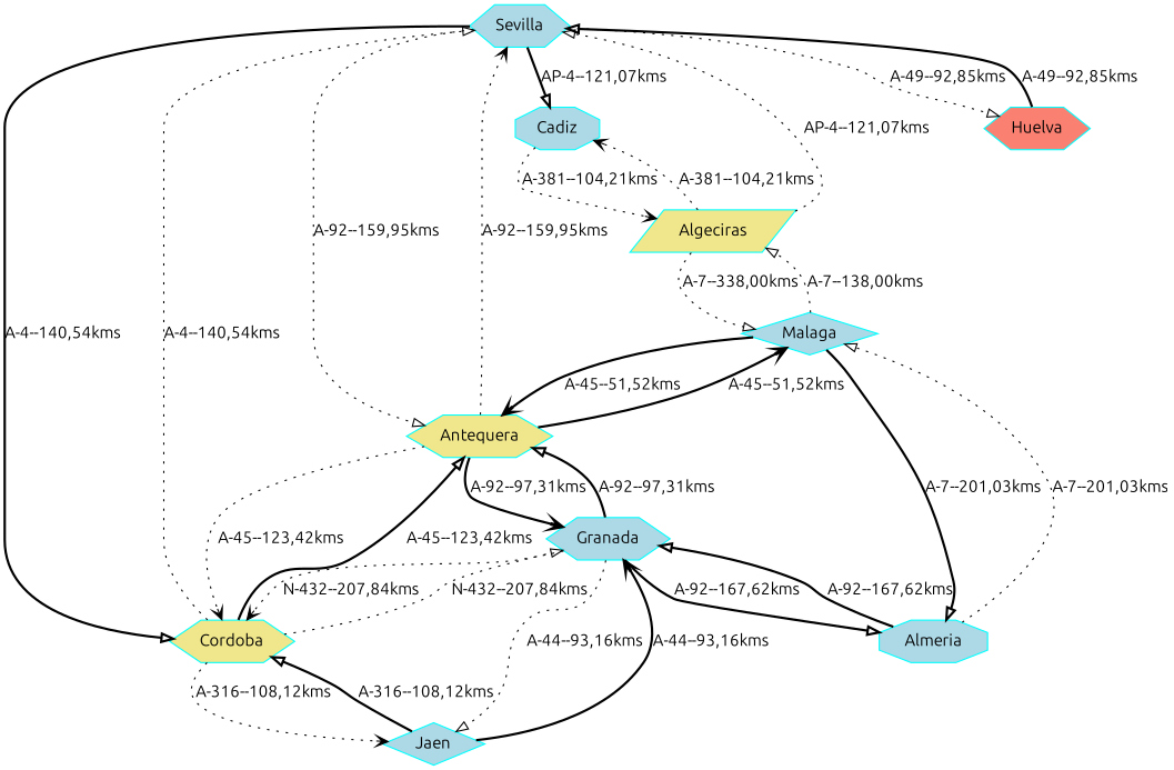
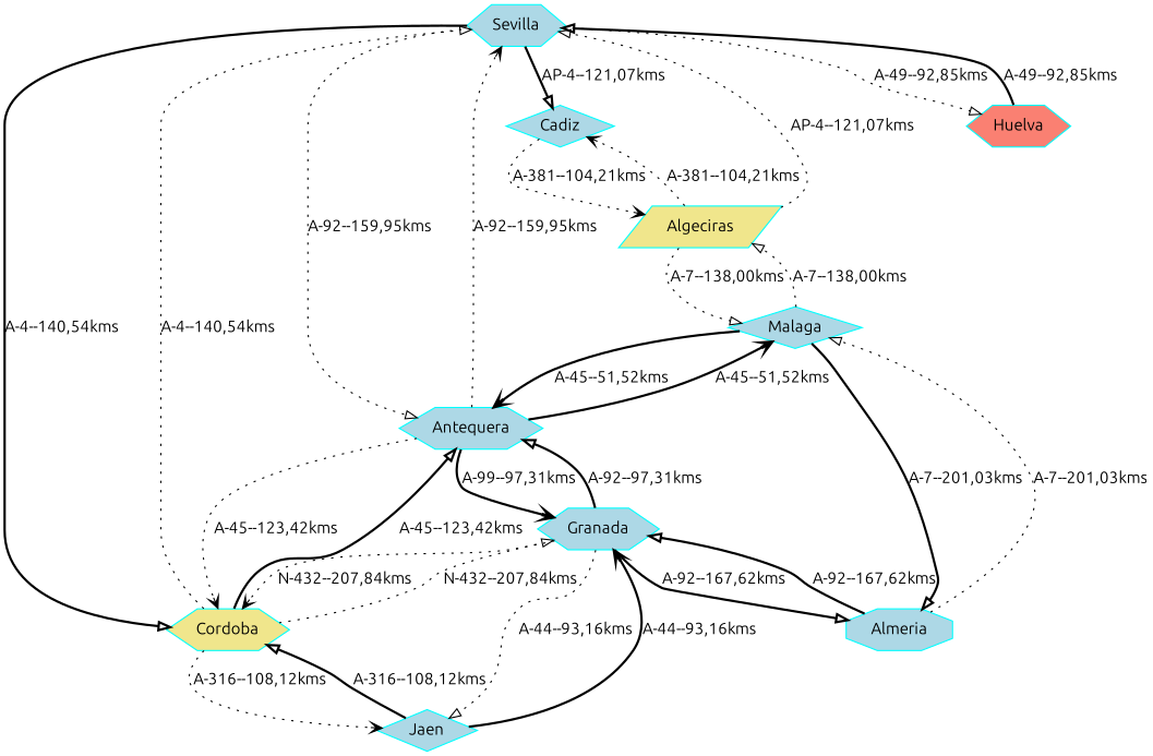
  strict digraph {
    fontname=Ubuntu
    node [color=cyan fillcolor=lightblue fontname=Ubuntu shape=hexagon style=filled]
    edge [arrowhead=onormal fontname=Ubuntu style=dotted]
    n1 [label=Sevilla]
-   n2 [label=Cadiz shape=octagon]
+   n2 [label=Cadiz shape=diamond]
    n3 [fillcolor=salmon label=Huelva]
    n4 [fillcolor=khaki label=Cordoba]
-   n5 [fillcolor=khaki label=Antequera]
+   n5 [label=Antequera]
    n6 [fillcolor=khaki label=Algeciras shape=parallelogram]
    n7 [label=Granada]
    n8 [label=Jaen shape=diamond]
    n9 [label=Malaga shape=diamond]
    n10 [label=Almeria shape=octagon]
    n1 -> n2 [label="AP-4--121,07kms" style=bold]
    n1 -> n3 [label="A-49--92,85kms"]
    n1 -> n4 [label="A-4--140,54kms" style=bold]
    n1 -> n5 [label="A-92--159,95kms"]
    n2 -> n6 [arrowhead=vee label="A-381--104,21kms"]
    n3 -> n1 [label="A-49--92,85kms" style=bold]
    n4 -> n1 [label="A-4--140,54kms"]
    n4 -> n5 [label="A-45--123,42kms" style=bold]
    n4 -> n7 [label="N-432--207,84kms"]
    n4 -> n8 [arrowhead=vee label="A-316--108,12kms"]
    n5 -> n1 [arrowhead=vee label="A-92--159,95kms"]
    n5 -> n4 [arrowhead=vee label="A-45--123,42kms"]
-   n5 -> n7 [arrowhead=vee label="A-92--97,31kms" style=bold]
+   n5 -> n7 [arrowhead=vee label="A-99--97,31kms" style=bold]
    n5 -> n9 [arrowhead=vee label="A-45--51,52kms" style=bold]
    n6 -> n1 [label="AP-4--121,07kms"]
    n6 -> n2 [arrowhead=vee label="A-381--104,21kms"]
-   n6 -> n9 [label="A-7--338,00kms"]
+   n6 -> n9 [label="A-7--138,00kms"]
    n7 -> n4 [arrowhead=vee label="N-432--207,84kms"]
    n7 -> n5 [label="A-92--97,31kms" style=bold]
    n7 -> n8 [label="A-44--93,16kms"]
    n7 -> n10 [label="A-92--167,62kms" style=bold]
    n8 -> n4 [label="A-316--108,12kms" style=bold]
    n8 -> n7 [arrowhead=vee label="A-44--93,16kms" style=bold]
    n9 -> n5 [arrowhead=vee label="A-45--51,52kms" style=bold]
    n9 -> n6 [label="A-7--138,00kms"]
    n9 -> n10 [label="A-7--201,03kms" style=bold]
    n10 -> n7 [label="A-92--167,62kms" style=bold]
    n10 -> n9 [label="A-7--201,03kms"]
  }
